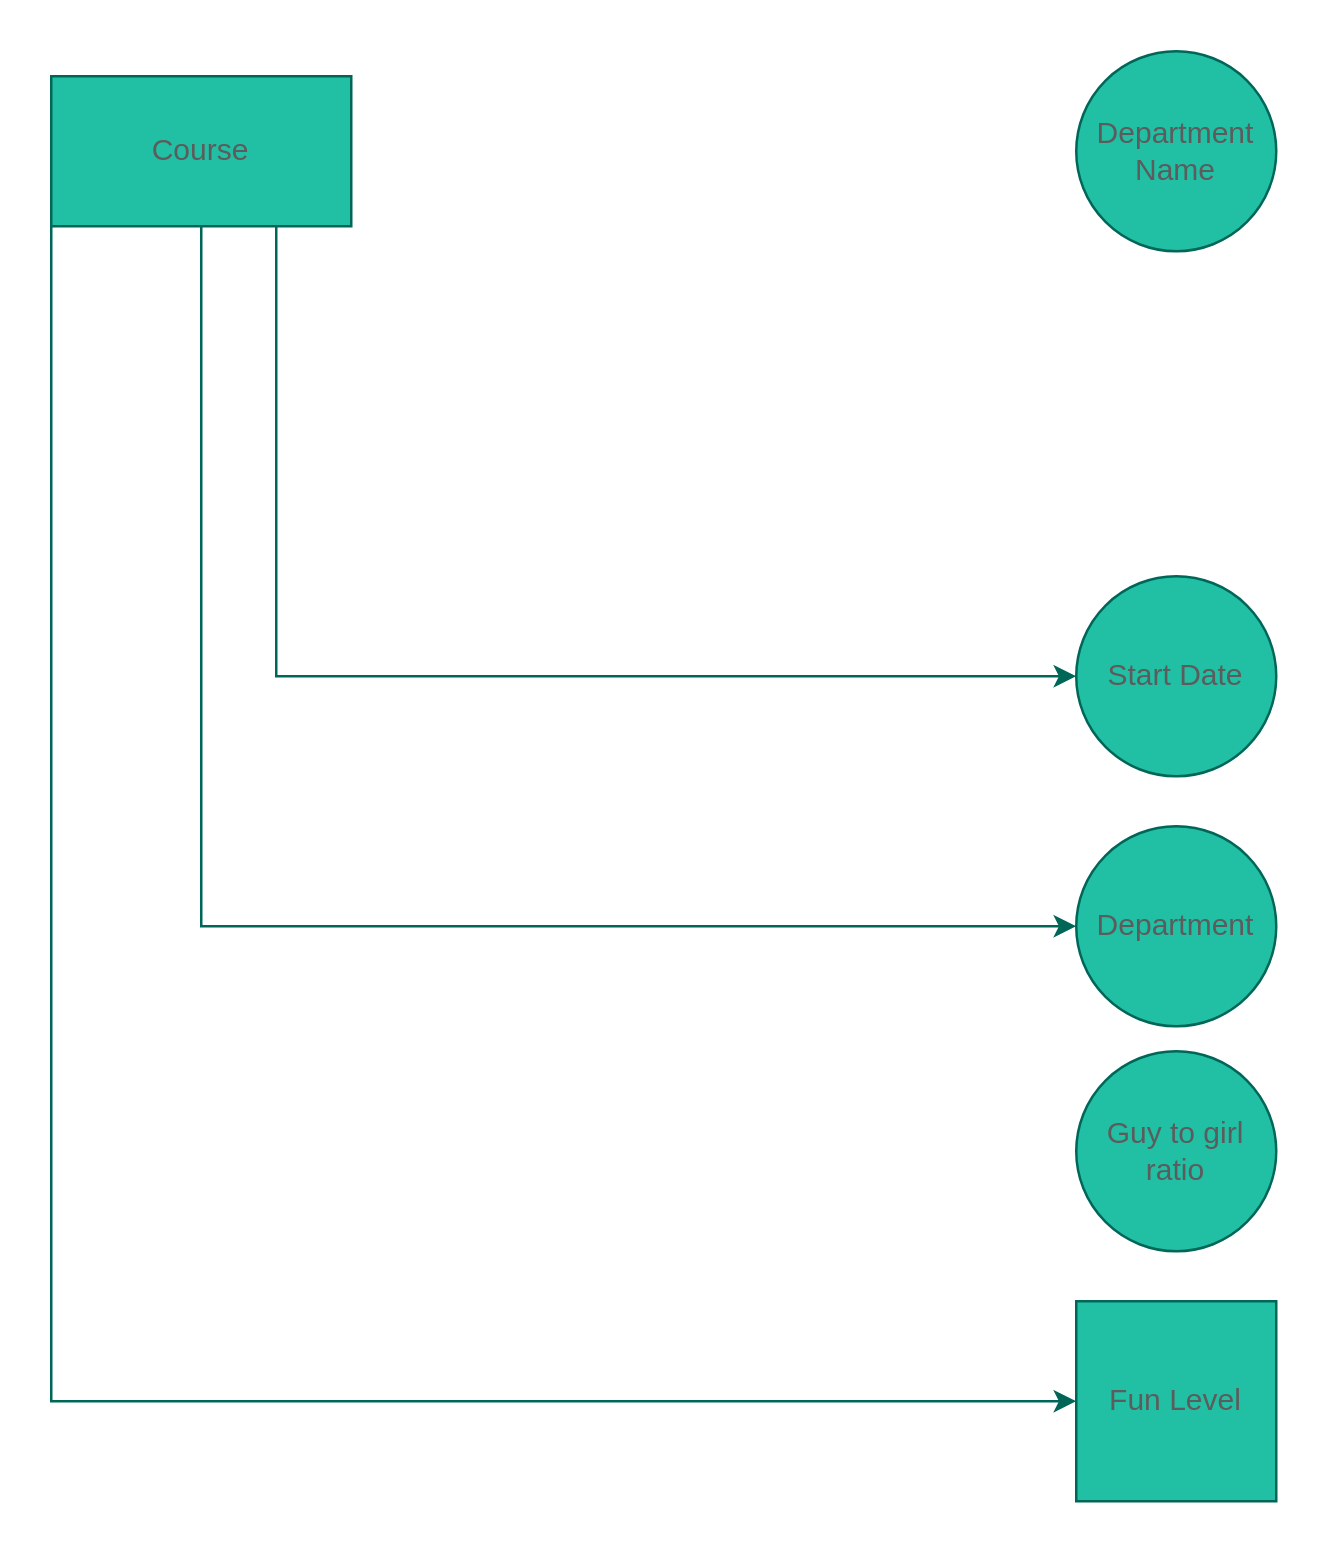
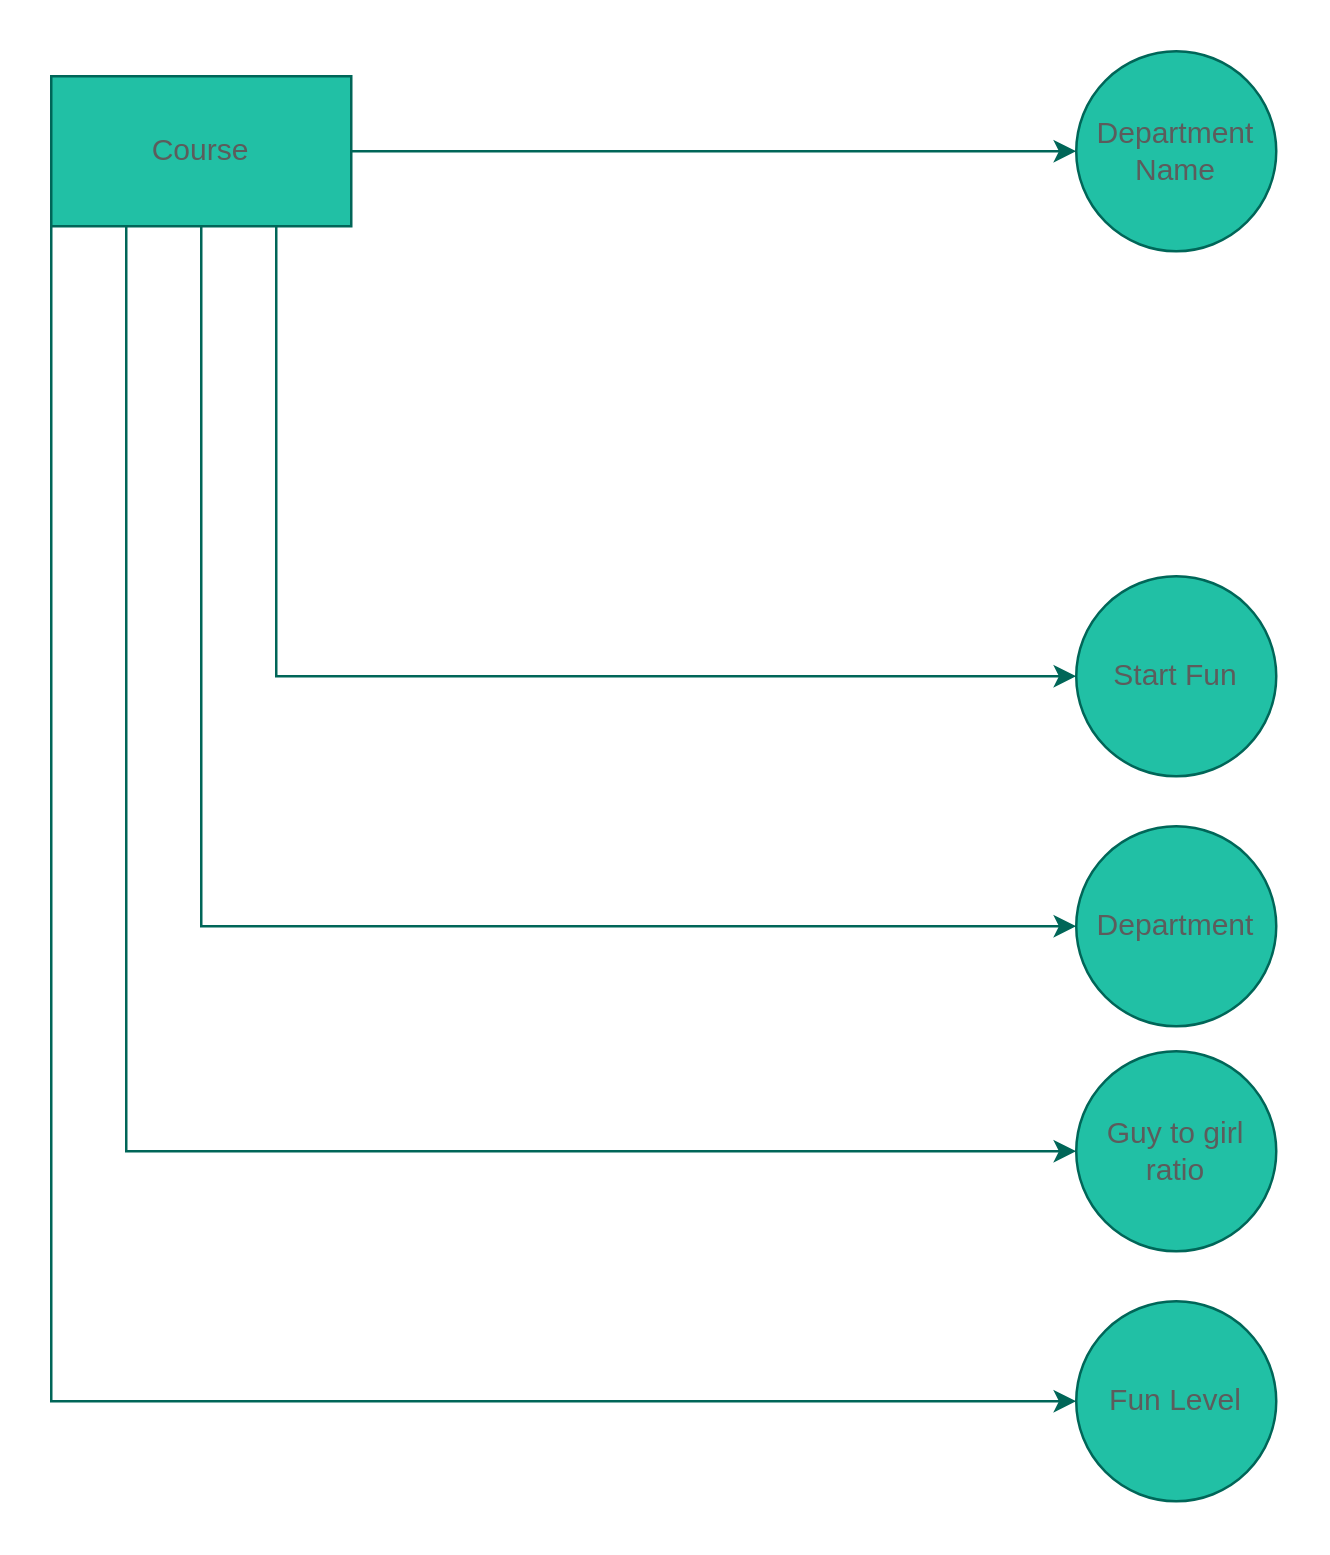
  <mxCell id="0" />
  <mxCell id="1" parent="0" />
+ <mxCell id="2" style="edgeStyle=orthogonalEdgeStyle;rounded=0;sketch=0;orthogonalLoop=1;jettySize=auto;html=1;fontColor=#5C5C5C;strokeColor=#006658;fillColor=#21C0A5;entryX=0;entryY=0.5;entryDx=0;entryDy=0;" edge="1" parent="1" source="7" target="12"><mxGeometry relative="1" as="geometry"><mxPoint x="410" y="60" as="targetPoint" /></mxGeometry></mxCell>
  <mxCell id="3" style="edgeStyle=orthogonalEdgeStyle;rounded=0;sketch=0;orthogonalLoop=1;jettySize=auto;html=1;exitX=0.75;exitY=1;exitDx=0;exitDy=0;entryX=0;entryY=0.5;entryDx=0;entryDy=0;fontColor=#5C5C5C;strokeColor=#006658;fillColor=#21C0A5;" edge="1" parent="1" source="7" target="8"><mxGeometry relative="1" as="geometry" /></mxCell>
  <mxCell id="4" style="edgeStyle=orthogonalEdgeStyle;rounded=0;sketch=0;orthogonalLoop=1;jettySize=auto;html=1;exitX=0.5;exitY=1;exitDx=0;exitDy=0;entryX=0;entryY=0.5;entryDx=0;entryDy=0;fontColor=#5C5C5C;strokeColor=#006658;fillColor=#21C0A5;" edge="1" parent="1" source="7" target="9"><mxGeometry relative="1" as="geometry" /></mxCell>
+ <mxCell id="5" style="edgeStyle=orthogonalEdgeStyle;rounded=0;sketch=0;orthogonalLoop=1;jettySize=auto;html=1;exitX=0.25;exitY=1;exitDx=0;exitDy=0;entryX=0;entryY=0.5;entryDx=0;entryDy=0;fontColor=#5C5C5C;strokeColor=#006658;fillColor=#21C0A5;" edge="1" parent="1" source="7" target="10"><mxGeometry relative="1" as="geometry" /></mxCell>
  <mxCell id="6" style="edgeStyle=orthogonalEdgeStyle;rounded=0;sketch=0;orthogonalLoop=1;jettySize=auto;html=1;exitX=0;exitY=1;exitDx=0;exitDy=0;entryX=0;entryY=0.5;entryDx=0;entryDy=0;fontColor=#5C5C5C;strokeColor=#006658;fillColor=#21C0A5;" edge="1" parent="1" source="7" target="11"><mxGeometry relative="1" as="geometry" /></mxCell>
  <mxCell id="7" value="Course" style="rounded=0;whiteSpace=wrap;html=1;fillColor=#21C0A5;strokeColor=#006658;fontColor=#5C5C5C;" vertex="1" parent="1"><mxGeometry x="20" y="30" width="120" height="60" as="geometry" /></mxCell>
- <mxCell id="8" value="Start Date" style="ellipse;whiteSpace=wrap;html=1;aspect=fixed;rounded=0;sketch=0;fontColor=#5C5C5C;strokeColor=#006658;fillColor=#21C0A5;" vertex="1" parent="1"><mxGeometry x="430" y="230" width="80" height="80" as="geometry" /></mxCell>
+ <mxCell id="8" value="Start Fun" style="ellipse;whiteSpace=wrap;html=1;aspect=fixed;rounded=0;sketch=0;fontColor=#5C5C5C;strokeColor=#006658;fillColor=#21C0A5;" vertex="1" parent="1"><mxGeometry x="430" y="230" width="80" height="80" as="geometry" /></mxCell>
  <mxCell id="9" value="Department" style="ellipse;whiteSpace=wrap;html=1;aspect=fixed;rounded=0;sketch=0;fontColor=#5C5C5C;strokeColor=#006658;fillColor=#21C0A5;" vertex="1" parent="1"><mxGeometry x="430" y="330" width="80" height="80" as="geometry" /></mxCell>
  <mxCell id="10" value="Guy to girl ratio" style="ellipse;whiteSpace=wrap;html=1;aspect=fixed;rounded=0;sketch=0;fontColor=#5C5C5C;strokeColor=#006658;fillColor=#21C0A5;" vertex="1" parent="1"><mxGeometry x="430" y="420" width="80" height="80" as="geometry" /></mxCell>
- <mxCell id="11" value="Fun Level" style="whiteSpace=wrap;html=1;aspect=fixed;sketch=0;fontColor=#5C5C5C;strokeColor=#006658;fillColor=#21C0A5;rounded=0;" vertex="1" parent="1"><mxGeometry x="430" y="520" width="80" height="80" as="geometry" /></mxCell>
+ <mxCell id="11" value="Fun Level" style="ellipse;whiteSpace=wrap;html=1;aspect=fixed;rounded=0;sketch=0;fontColor=#5C5C5C;strokeColor=#006658;fillColor=#21C0A5;" vertex="1" parent="1"><mxGeometry x="430" y="520" width="80" height="80" as="geometry" /></mxCell>
  <mxCell id="12" value="Department Name" style="ellipse;whiteSpace=wrap;html=1;aspect=fixed;rounded=0;sketch=0;fontColor=#5C5C5C;strokeColor=#006658;fillColor=#21C0A5;" vertex="1" parent="1"><mxGeometry x="430" y="20" width="80" height="80" as="geometry" /></mxCell>
